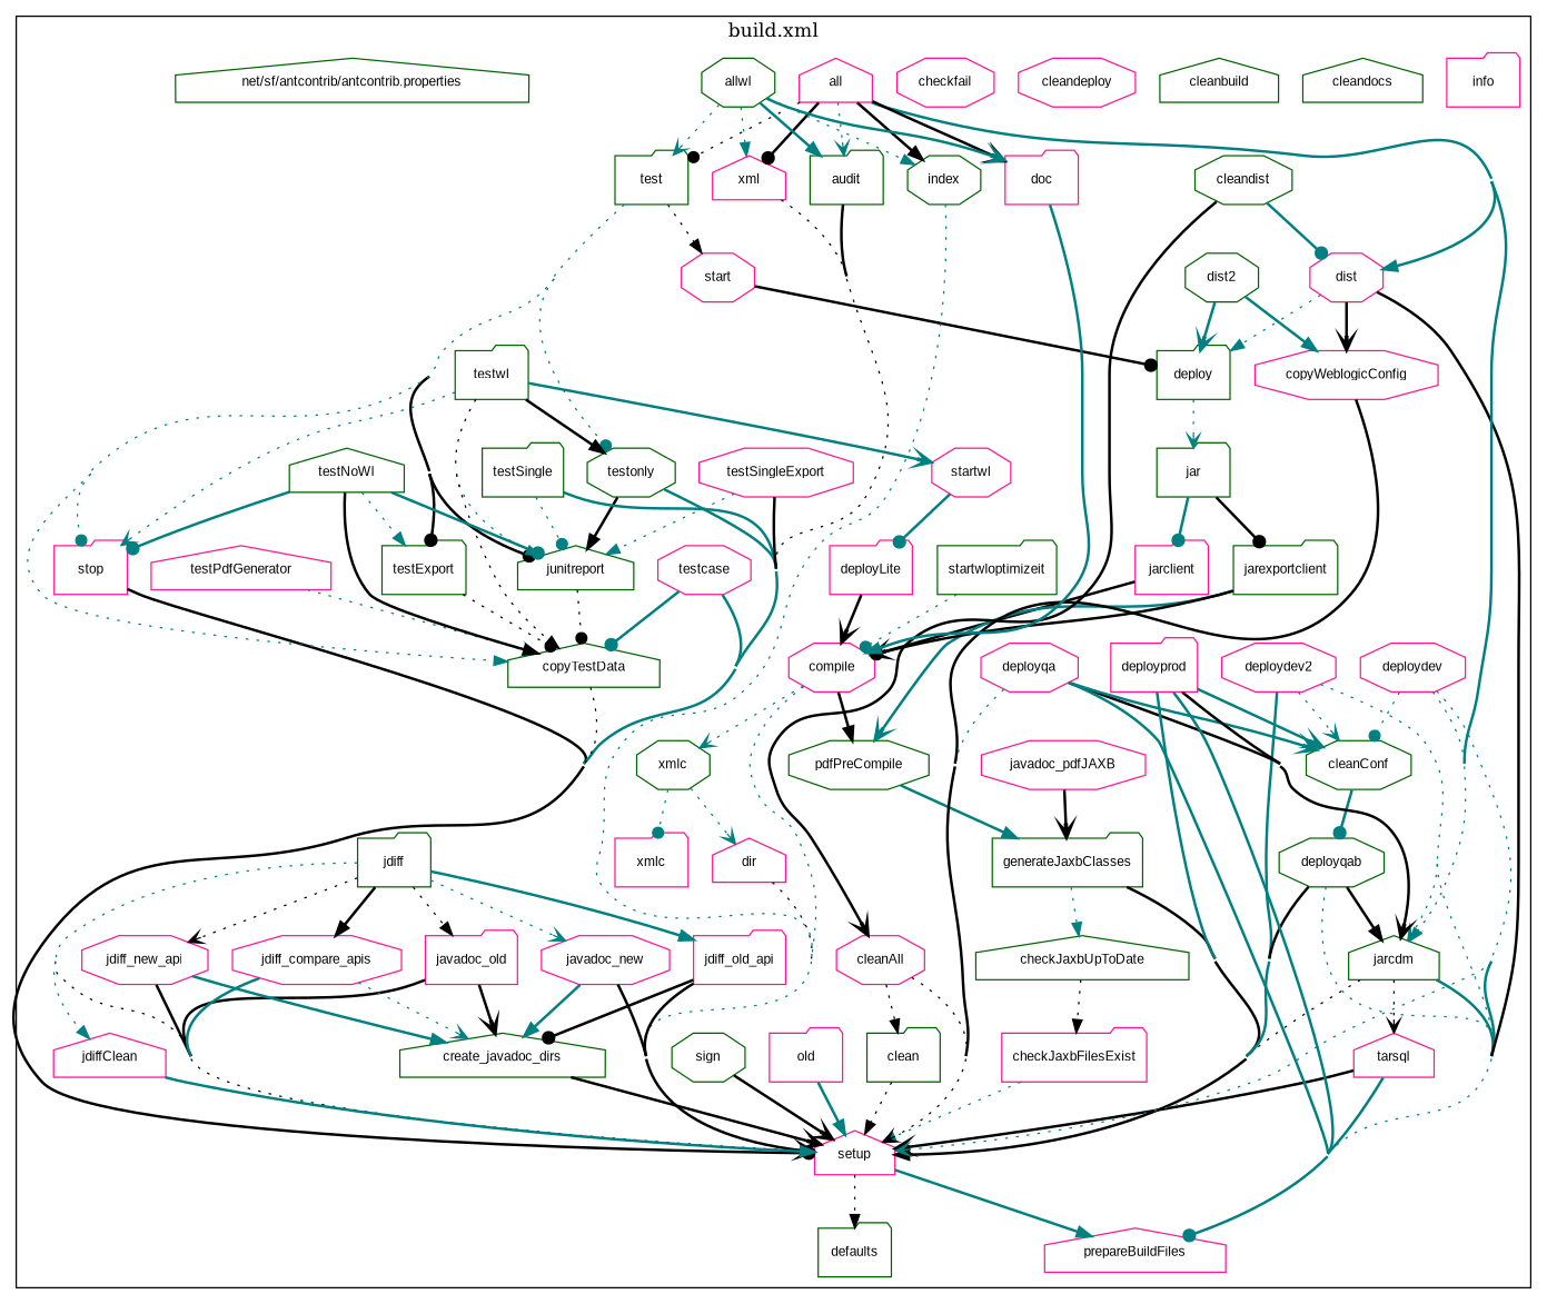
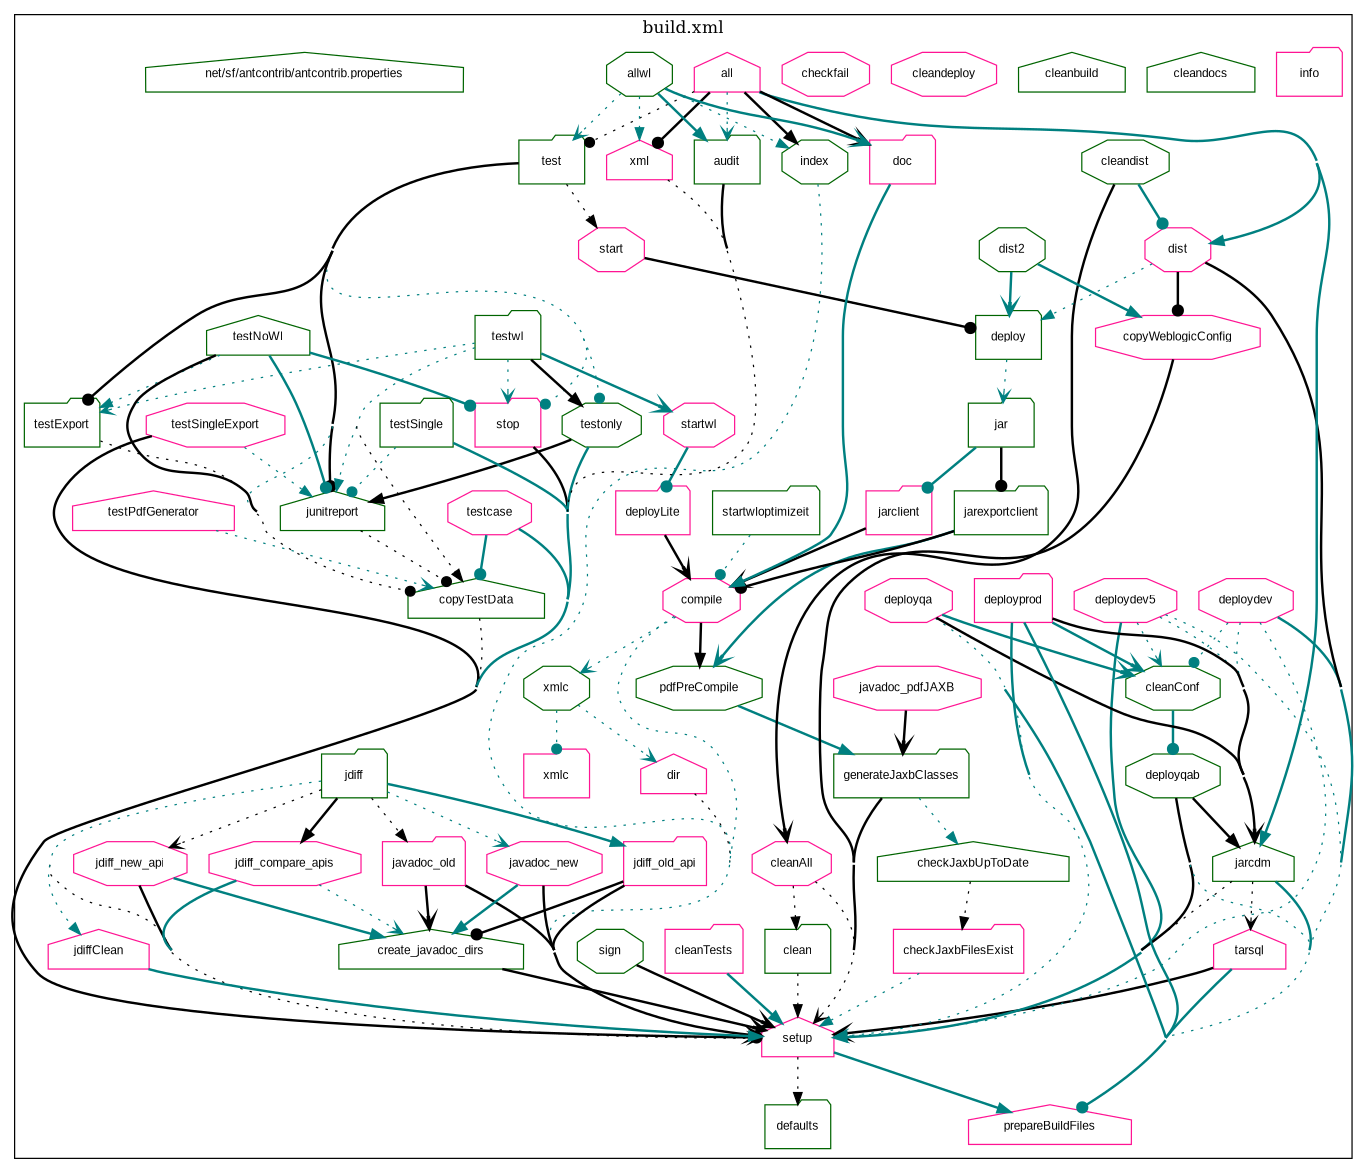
  digraph {
    concentrate=true
    rankdir=TB
    node [color=deeppink fontname=Arial fontsize=10 shape=octagon]
    edge [arrowhead=normal color=teal fontname=Arial fontsize=8 style=bold]
    n1 [label=info shape=folder]
    n2 [color=darkgreen label=defaults shape=folder]
    n3 [label=setup shape=house]
    n4 [color=darkgreen label=clean shape=folder]
    n5 [color=darkgreen label=cleandocs shape=house]
-   n6 [label=old shape=folder]
+   n6 [label=cleanTests shape=folder]
    n7 [color=darkgreen label=cleanbuild shape=house]
    n8 [label=cleandeploy]
    n9 [label=dir shape=house]
    n10 [color=darkgreen label=xmlc]
    n11 [color=darkgreen label=checkJaxbUpToDate shape=house]
    n12 [label=checkJaxbFilesExist shape=folder]
    n13 [color=darkgreen label=generateJaxbClasses shape=folder]
    n14 [label=javadoc_pdfJAXB]
    n15 [color=darkgreen label=pdfPreCompile]
    n16 [label=compile]
    n17 [color=darkgreen label=sign]
    n18 [color=darkgreen label=jar shape=folder]
    n19 [label=jarclient shape=folder]
    n20 [color=darkgreen label=jarexportclient shape=folder]
    n21 [color=darkgreen label=jarcdm shape=house]
    n22 [label=tarsql shape=house]
    n23 [color=darkgreen label=deploy shape=folder]
    n24 [label=deployLite shape=folder]
    n25 [color=darkgreen label=cleandist]
    n26 [label=cleanAll]
    n27 [label=deploydev]
-   n28 [label=deploydev2]
+   n28 [label=deploydev5]
    n29 [color=darkgreen label=cleanConf]
    n30 [label=deployqa]
    n31 [color=darkgreen label=deployqab]
    n32 [label=deployprod shape=folder]
    n33 [label=prepareBuildFiles shape=house]
    n34 [label=dist]
    n35 [label=copyWeblogicConfig]
    n36 [color=darkgreen label=dist2]
    n37 [label=start]
    n38 [label=startwl]
    n39 [color=darkgreen label=startwloptimizeit shape=folder]
    n40 [label=stop shape=folder]
    n41 [label=testPdfGenerator shape=house]
    n42 [color=darkgreen label=testExport shape=folder]
    n43 [color=darkgreen label=test shape=folder]
    n44 [color=darkgreen label=testwl shape=folder]
    n45 [color=darkgreen label=testNoWl shape=house]
    n46 [color=darkgreen label=testonly]
    n47 [color=darkgreen label=testSingle shape=folder]
    n48 [label=testSingleExport]
    n49 [color=darkgreen label=junitreport shape=house]
    n50 [label=checkfail]
    n51 [label=testcase]
    n52 [color=darkgreen label=copyTestData shape=house]
    n53 [label=xml shape=house]
    n54 [color=darkgreen label=audit shape=folder]
    n55 [label=doc shape=folder]
    n56 [color=darkgreen label=index]
    n57 [label=all shape=house]
    n58 [color=darkgreen label=allwl]
    n59 [color=darkgreen label=jdiff shape=folder]
    n60 [color=darkgreen label=create_javadoc_dirs shape=house]
    n61 [label=javadoc_old shape=folder]
    n62 [label=javadoc_new]
    n63 [label=jdiff_old_api shape=folder]
    n64 [label=jdiff_new_api]
    n65 [label=jdiff_compare_apis]
    n66 [label=jdiffClean shape=house]
    n67 [color=darkgreen label="net/sf/antcontrib/antcontrib.properties" shape=house]
    n68 [label=xmlc shape=folder]
    subgraph cluster_1 {
      label="build.xml"
      n1
      n2
      n3
      n4
      n5
      n6
      n7
      n8
      n9
      n10
      n11
      n12
      n13
      n14
      n15
      n16
      n17
      n18
      n19
      n20
      n21
      n22
      n23
      n24
      n25
      n26
      n27
      n28
      n29
      n30
      n31
      n32
      n33
      n34
      n35
      n36
      n37
      n38
      n39
      n40
      n41
      n42
      n43
      n44
      n45
      n46
      n47
      n48
      n49
      n50
      n51
      n52
      n53
      n54
      n55
      n56
      n57
      n58
      n59
      n60
      n61
      n62
      n63
      n64
      n65
      n66
      n67
      n68
    }
    n3 -> n2 [color=black style=dotted]
    n3 -> n33
    n4 -> n3 [color=black style=dotted]
    n6 -> n3
    n9 -> n3 [arrowhead=dot color=black style=dotted]
    n10 -> n9 [arrowhead=vee style=dotted]
    n10 -> n68 [arrowhead=dot style=dotted]
    n11 -> n12 [color=black style=dotted]
    n12 -> n3 [style=dotted]
    n13 -> n3 [color=black]
    n13 -> n11 [style=dotted]
    n14 -> n13 [arrowhead=vee color=black]
    n15 -> n13
    n16 -> n3 [arrowhead=vee style=dotted]
    n16 -> n10 [arrowhead=vee style=dotted]
    n16 -> n15 [color=black]
    n17 -> n3 [arrowhead=vee color=black]
    n18 -> n19 [arrowhead=dot]
    n18 -> n20 [arrowhead=dot color=black]
    n19 -> n16 [arrowhead=vee color=black]
    n20 -> n15 [arrowhead=vee]
    n20 -> n16 [arrowhead=dot color=black]
    n21 -> n3 [color=black style=dotted]
    n21 -> n22 [arrowhead=vee color=black style=dotted]
    n21 -> n33
    n22 -> n3 [arrowhead=vee color=black]
    n22 -> n33
    n23 -> n18 [arrowhead=vee style=dotted]
    n24 -> n16 [arrowhead=vee color=black]
    n25 -> n26 [arrowhead=vee color=black]
    n25 -> n34 [arrowhead=dot]
    n26 -> n3 [arrowhead=vee color=black style=dotted]
    n26 -> n4 [color=black style=dotted]
    n27 -> n3 [arrowhead=vee style=dotted]
    n27 -> n21 [style=dotted]
    n27 -> n29 [arrowhead=dot style=dotted]
    n27 -> n33 [arrowhead=dot]
    n28 -> n3
    n28 -> n21 [arrowhead=vee style=dotted]
    n28 -> n29 [arrowhead=vee style=dotted]
    n28 -> n33 [arrowhead=vee style=dotted]
    n29 -> n31 [arrowhead=dot]
    n30 -> n3 [arrowhead=vee style=dotted]
    n30 -> n21 [arrowhead=vee color=black]
    n30 -> n29 [arrowhead=vee]
    n30 -> n33 [arrowhead=dot]
    n31 -> n3 [color=black]
    n31 -> n21 [color=black]
    n31 -> n33 [arrowhead=vee style=dotted]
    n32 -> n3 [arrowhead=dot]
    n32 -> n21 [arrowhead=dot color=black]
    n32 -> n29 [arrowhead=vee]
    n32 -> n33 [arrowhead=vee]
    n34 -> n23 [style=dotted]
    n34 -> n33 [color=black]
-   n34 -> n35 [arrowhead=vee color=black]
+   n34 -> n35 [arrowhead=dot color=black]
    n35 -> n3 [color=black]
    n36 -> n23 [arrowhead=vee]
    n36 -> n35
    n37 -> n23 [arrowhead=dot color=black]
    n38 -> n24 [arrowhead=dot]
    n39 -> n16 [arrowhead=dot style=dotted]
    n40 -> n3 [arrowhead=dot color=black]
    n41 -> n52 [arrowhead=vee style=dotted]
    n42 -> n52 [arrowhead=dot color=black style=dotted]
    n43 -> n37 [color=black style=dotted]
    n43 -> n40 [arrowhead=dot style=dotted]
    n43 -> n42 [arrowhead=dot color=black]
    n43 -> n46 [arrowhead=dot style=dotted]
    n43 -> n49 [arrowhead=dot color=black]
    n43 -> n52 [style=dotted]
    n44 -> n38 [arrowhead=vee]
    n44 -> n40 [arrowhead=vee style=dotted]
+   n44 -> n42 [arrowhead=vee style=dotted]
    n44 -> n46 [color=black]
    n44 -> n49 [style=dotted]
    n44 -> n52 [color=black style=dotted]
    n45 -> n40 [arrowhead=dot]
    n45 -> n42 [style=dotted]
    n45 -> n49 [arrowhead=dot]
    n45 -> n52 [color=black]
    n46 -> n3 [arrowhead=vee]
    n46 -> n49 [color=black]
    n47 -> n3 [arrowhead=dot]
    n47 -> n49 [arrowhead=dot style=dotted]
    n48 -> n3 [arrowhead=dot color=black]
    n48 -> n49 [style=dotted]
    n49 -> n52 [arrowhead=dot color=black style=dotted]
    n51 -> n3 [arrowhead=vee]
    n51 -> n52 [arrowhead=dot]
    n52 -> n3 [arrowhead=dot color=black style=dotted]
    n53 -> n3 [arrowhead=vee color=black style=dotted]
    n54 -> n3 [arrowhead=vee color=black]
    n55 -> n16
    n56 -> n3 [arrowhead=vee style=dotted]
    n57 -> n21
    n57 -> n34
    n57 -> n43 [arrowhead=dot color=black style=dotted]
    n57 -> n53 [arrowhead=dot color=black]
    n57 -> n54 [arrowhead=vee style=dotted]
    n57 -> n55 [arrowhead=vee color=black]
    n57 -> n56 [color=black]
    n58 -> n43 [arrowhead=vee style=dotted]
    n58 -> n53 [style=dotted]
    n58 -> n54
    n58 -> n55 [arrowhead=vee]
    n58 -> n56 [style=dotted]
    n59 -> n3 [arrowhead=vee color=black style=dotted]
    n59 -> n61 [color=black style=dotted]
    n59 -> n62 [arrowhead=vee style=dotted]
    n59 -> n63
    n59 -> n64 [arrowhead=vee color=black style=dotted]
    n59 -> n65 [color=black]
    n59 -> n66 [style=dotted]
    n60 -> n3 [arrowhead=vee color=black]
    n61 -> n3 [arrowhead=vee color=black]
    n61 -> n60 [arrowhead=vee color=black]
    n62 -> n3 [arrowhead=vee color=black]
    n62 -> n60
    n63 -> n3 [arrowhead=dot color=black]
    n63 -> n60 [arrowhead=dot color=black]
    n64 -> n3 [color=black]
    n64 -> n60
    n65 -> n3 [arrowhead=vee]
    n65 -> n60 [arrowhead=vee style=dotted]
    n66 -> n3
  }
